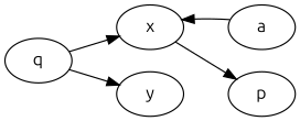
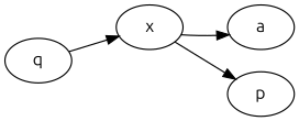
  digraph {
    fontname=Ubuntu
    rankdir=LR
    node [fontname=Ubuntu]
    edge [fontname=Ubuntu]
    x
    a
    p
    q
-   y
-   a -> x
+   x -> a
    x -> p
    q -> x
-   q -> y
  }
